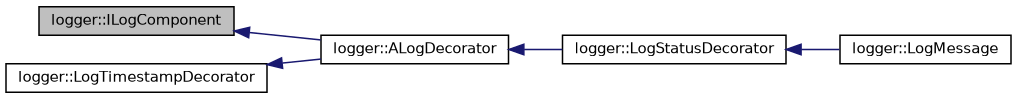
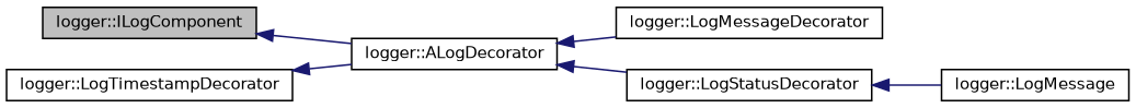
  digraph {
    rankdir=LR
    node [color=black fillcolor=white fontname=Helvetica fontsize=10 shape=record style=filled]
    edge [color=midnightblue dir=back fontname=Helvetica fontsize=10 labelfontname=Helvetica labelfontsize=10 style=solid]
    n1 [fillcolor=grey75 fontcolor=black height=0.2 label="logger::ILogComponent" width=0.4]
    n2 [height=0.2 label="logger::ALogDecorator" width=0.4]
+   n3 [height=0.2 label="logger::LogMessageDecorator" width=0.4]
    n4 [height=0.2 label="logger::LogStatusDecorator" width=0.4]
    n5 [height=0.2 label="logger::LogMessage" width=0.4]
    n6 [height=0.2 label="logger::LogTimestampDecorator" width=0.4]
    n1 -> n2
+   n2 -> n3
    n2 -> n4
    n4 -> n5
    n6 -> n2
  }
